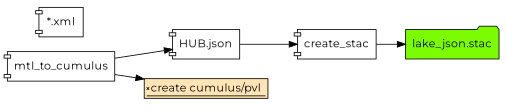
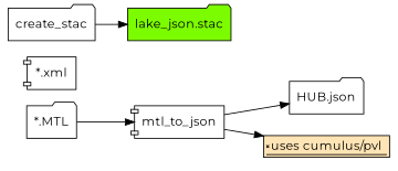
  digraph {
    fontname=Montserrat
    rankdir=LR
    node [fontname=Montserrat shape=component]
    edge [fontname=Montserrat]
-   mtl_to_json [label=mtl_to_cumulus]
-   "HUB.json"
-   "uses cumulus/pvl" [fillcolor=moccasin shape=signature style=filled label="create cumulus/pvl"]
+   mtl_to_json
+   "*.MTL" [shape=folder]
+   "HUB.json" [shape=folder]
+   "uses cumulus/pvl" [fillcolor=moccasin shape=signature style=filled]
    "*.xml"
-   create_stac
+   create_stac [shape=folder]
    n7 [fillcolor=lawngreen label="lake_json.stac" shape=folder style=filled]
    mtl_to_json -> "HUB.json"
    mtl_to_json -> "uses cumulus/pvl"
-   "HUB.json" -> create_stac
+   "*.MTL" -> mtl_to_json
    create_stac -> n7
  }
